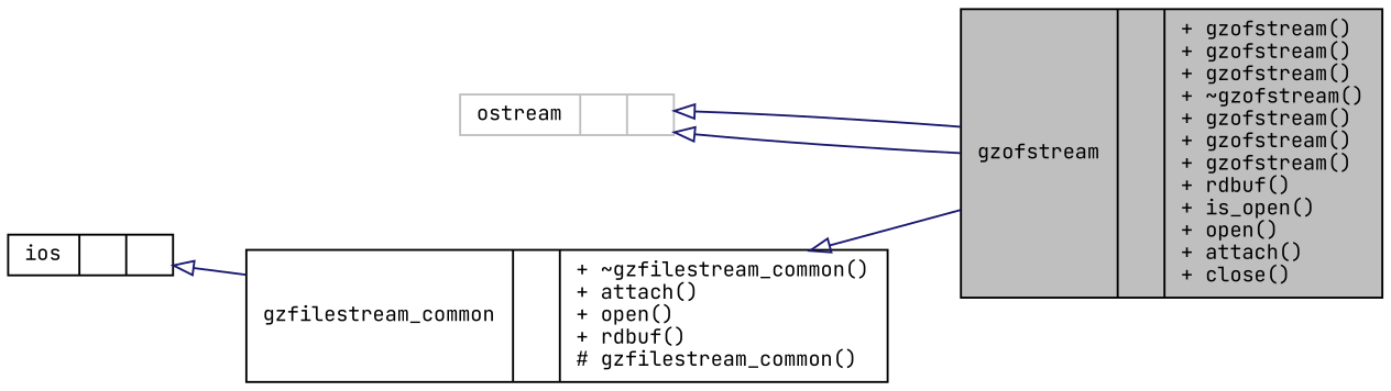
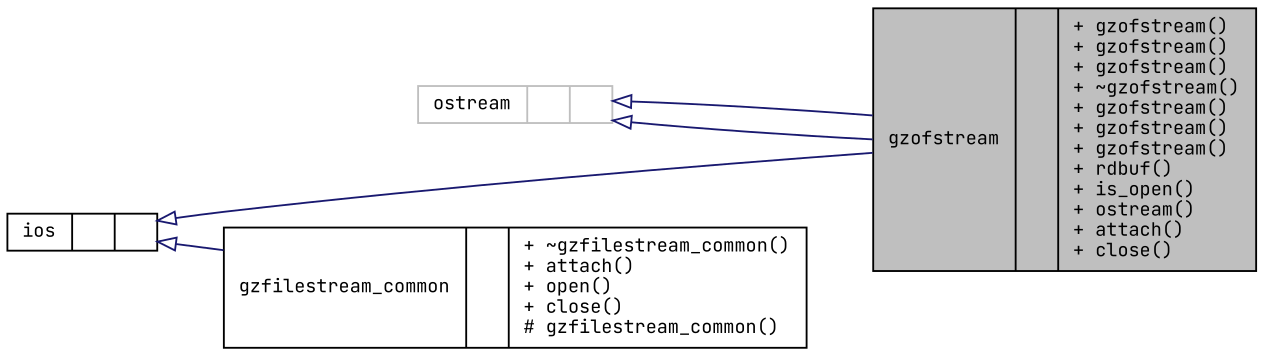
  digraph {
    fontname="JetBrains Mono"
    rankdir=LR
    node [color=black fillcolor=white fontname="JetBrains Mono" fontsize=10 shape=record style=filled]
    edge [arrowtail=onormal color=midnightblue dir=back fontname="JetBrains Mono" fontsize=10 labelfontname=Helvetica labelfontsize=10 style=solid]
-   n1 [fillcolor=grey75 fontcolor=black height=0.2 label="{gzofstream\n||+ gzofstream()\l+ gzofstream()\l+ gzofstream()\l+ ~gzofstream()\l+ gzofstream()\l+ gzofstream()\l+ gzofstream()\l+ rdbuf()\l+ is_open()\l+ open()\l+ attach()\l+ close()\l}" width=0.4]
+   n1 [fillcolor=grey75 fontcolor=black height=0.2 label="{gzofstream\n||+ gzofstream()\l+ gzofstream()\l+ gzofstream()\l+ ~gzofstream()\l+ gzofstream()\l+ gzofstream()\l+ gzofstream()\l+ rdbuf()\l+ is_open()\l+ ostream()\l+ attach()\l+ close()\l}" width=0.4]
    n2 [color=grey75 height=0.2 label="{ostream\n||}" width=0.4]
-   n3 [height=0.2 label="{gzfilestream_common\n||+ ~gzfilestream_common()\l+ attach()\l+ open()\l+ rdbuf()\l# gzfilestream_common()\l}" width=0.4]
+   n3 [height=0.2 label="{gzfilestream_common\n||+ ~gzfilestream_common()\l+ attach()\l+ open()\l+ close()\l# gzfilestream_common()\l}" width=0.4]
    n4 [height=0.2 label="{ios\n||}" width=0.4]
    n2 -> n1
    n2 -> n1
-   n3 -> n1
+   n4 -> n1
    n4 -> n3
  }
